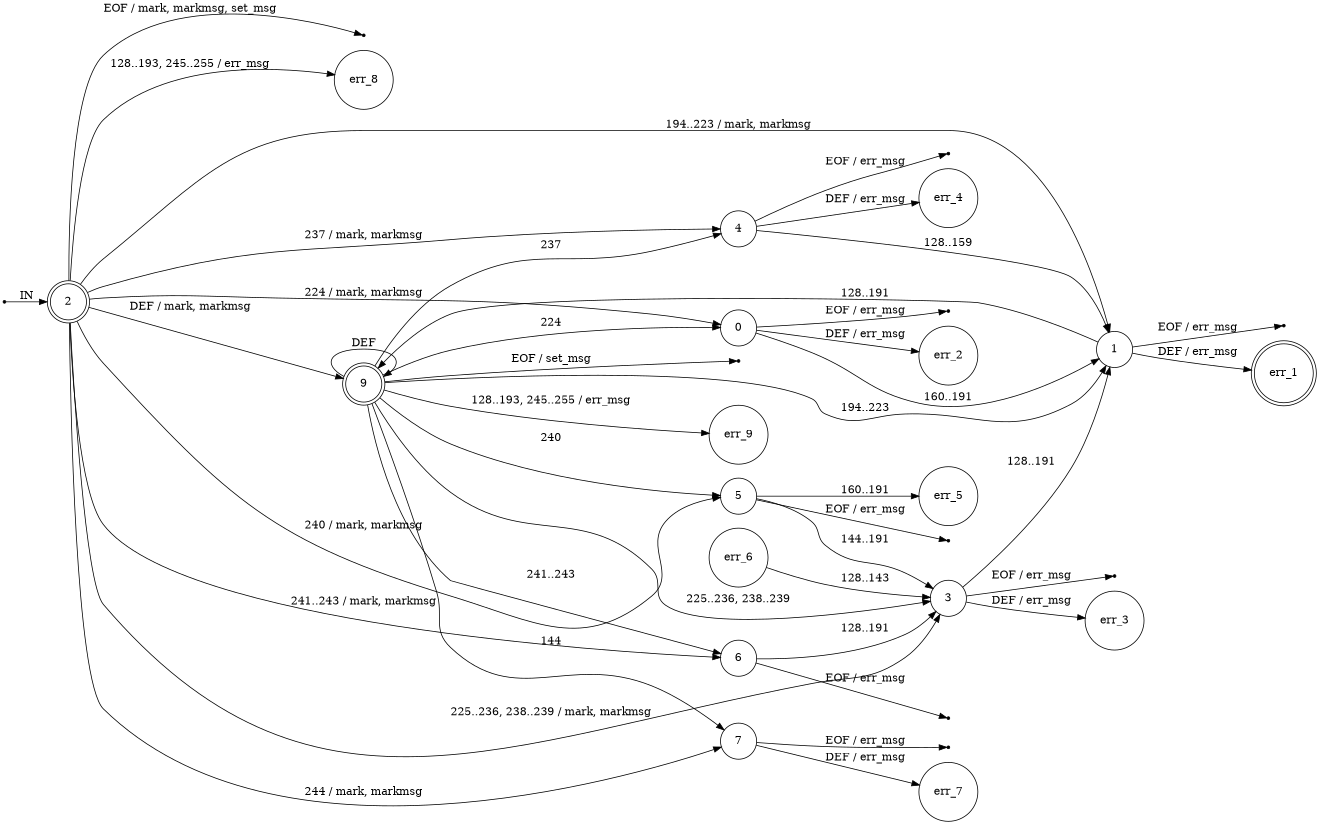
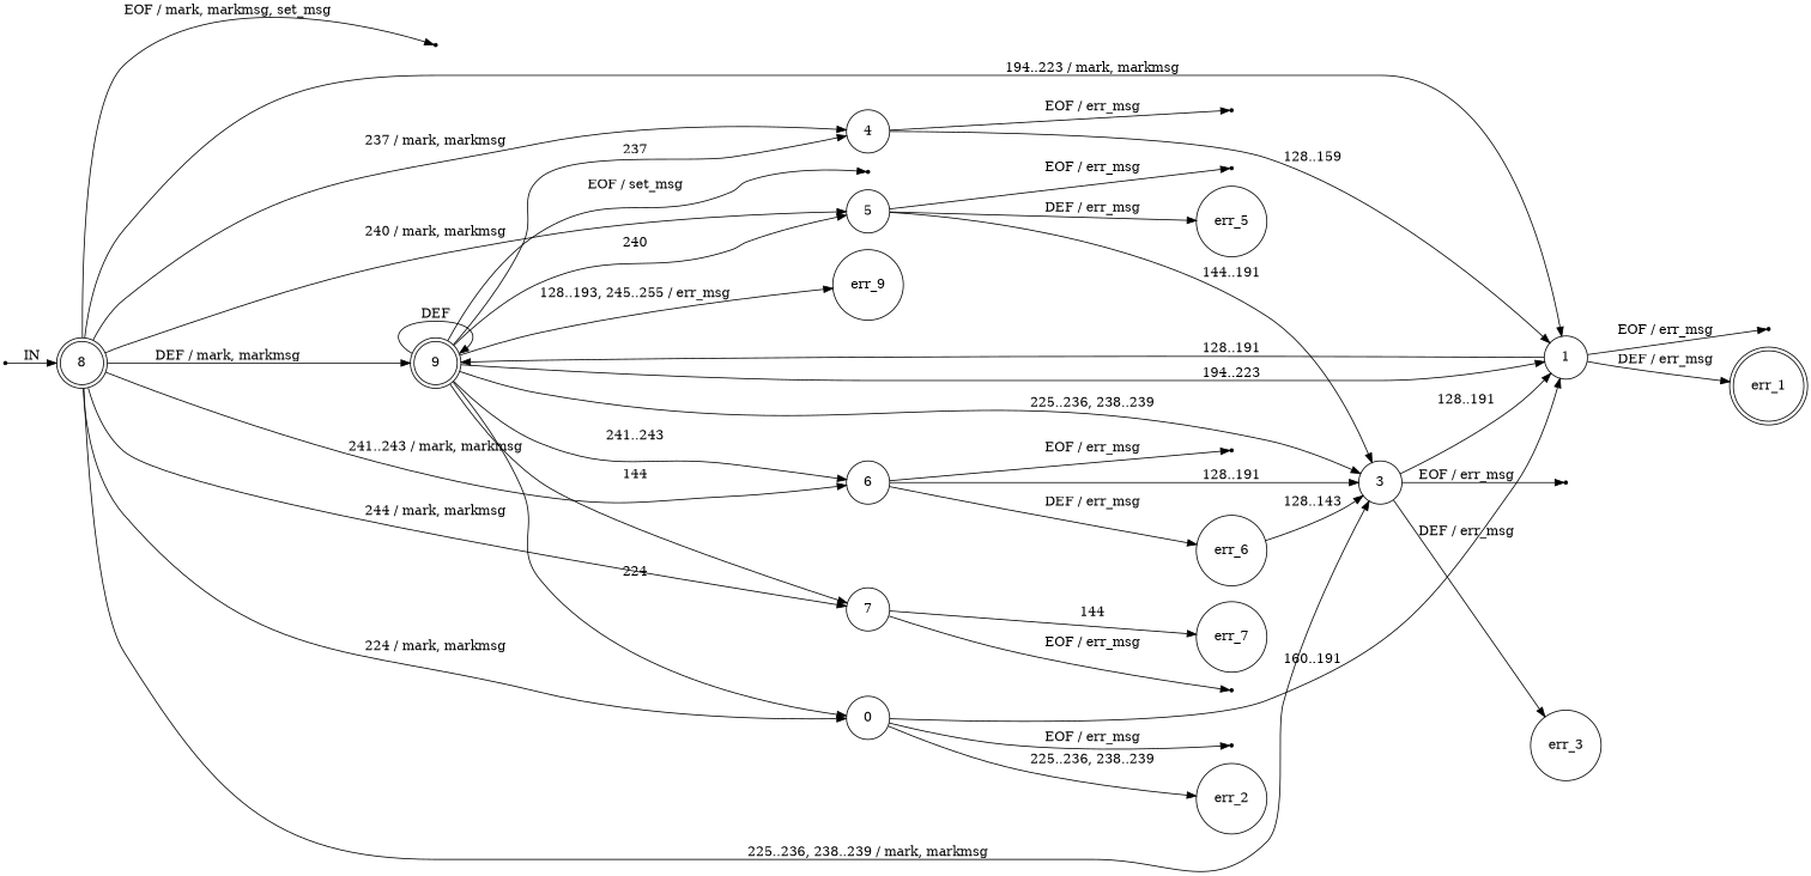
  digraph {
    rankdir=LR
    node [shape=circle]
    ENTRY [shape=point]
-   8 [fixedsize=true height=0.65 shape=doublecircle label=2]
+   8 [fixedsize=true height=0.65 shape=doublecircle]
    eof_8 [shape=point]
-   err_8 [height=0.2]
    9 [fixedsize=true height=0.65 shape=doublecircle]
    1 [fixedsize=true height=0.65]
    n7 [fixedsize=true height=0.65 label=0]
    3 [fixedsize=true height=0.65]
    4 [fixedsize=true height=0.65]
    5 [fixedsize=true height=0.65]
    6 [fixedsize=true height=0.65]
    7 [fixedsize=true height=0.65]
    eof_1 [shape=point]
    eof_2 [shape=point]
    eof_3 [shape=point]
    eof_4 [shape=point]
    eof_5 [shape=point]
    eof_6 [shape=point]
    eof_7 [shape=point]
    eof_9 [shape=point]
    err_1 [height=0.2 shape=doublecircle]
    err_2 [height=0.2]
    err_3 [height=0.2]
-   err_4 [height=0.2]
    err_5 [height=0.2]
    err_6 [height=0.2]
    err_7 [height=0.2]
    err_9 [height=0.2]
    ENTRY -> 8 [label=IN]
    8 -> eof_8 [label="EOF / mark, markmsg, set_msg"]
-   8 -> err_8 [label="128..193, 245..255 / err_msg"]
    8 -> 9 [label="DEF / mark, markmsg"]
    8 -> 1 [label="194..223 / mark, markmsg"]
    8 -> n7 [label="224 / mark, markmsg"]
    8 -> 3 [label="225..236, 238..239 / mark, markmsg"]
    8 -> 4 [label="237 / mark, markmsg"]
    8 -> 5 [label="240 / mark, markmsg"]
    8 -> 6 [label="241..243 / mark, markmsg"]
    8 -> 7 [label="244 / mark, markmsg"]
    9 -> 9 [label=DEF]
    9 -> 1 [label="194..223"]
    9 -> n7 [label=224]
    9 -> 3 [label="225..236, 238..239"]
    9 -> 4 [label=237]
    9 -> 5 [label=240]
    9 -> 6 [label="241..243"]
    9 -> 7 [label=144]
    9 -> eof_9 [label="EOF / set_msg"]
    9 -> err_9 [label="128..193, 245..255 / err_msg"]
    1 -> 9 [label="128..191"]
    1 -> eof_1 [label="EOF / err_msg"]
    1 -> err_1 [label="DEF / err_msg"]
    n7 -> 1 [label="160..191"]
    n7 -> eof_2 [label="EOF / err_msg"]
-   n7 -> err_2 [label="DEF / err_msg"]
+   n7 -> err_2 [label="225..236, 238..239"]
    3 -> 1 [label="128..191"]
    3 -> eof_3 [label="EOF / err_msg"]
    3 -> err_3 [label="DEF / err_msg"]
    4 -> 1 [label="128..159"]
    4 -> eof_4 [label="EOF / err_msg"]
-   4 -> err_4 [label="DEF / err_msg"]
    5 -> 3 [label="144..191"]
    5 -> eof_5 [label="EOF / err_msg"]
-   5 -> err_5 [label="160..191"]
+   5 -> err_5 [label="DEF / err_msg"]
    6 -> 3 [label="128..191"]
    6 -> eof_6 [label="EOF / err_msg"]
+   6 -> err_6 [label="DEF / err_msg"]
    7 -> eof_7 [label="EOF / err_msg"]
-   7 -> err_7 [label="DEF / err_msg"]
+   7 -> err_7 [label=144]
    err_6 -> 3 [label="128..143"]
  }
